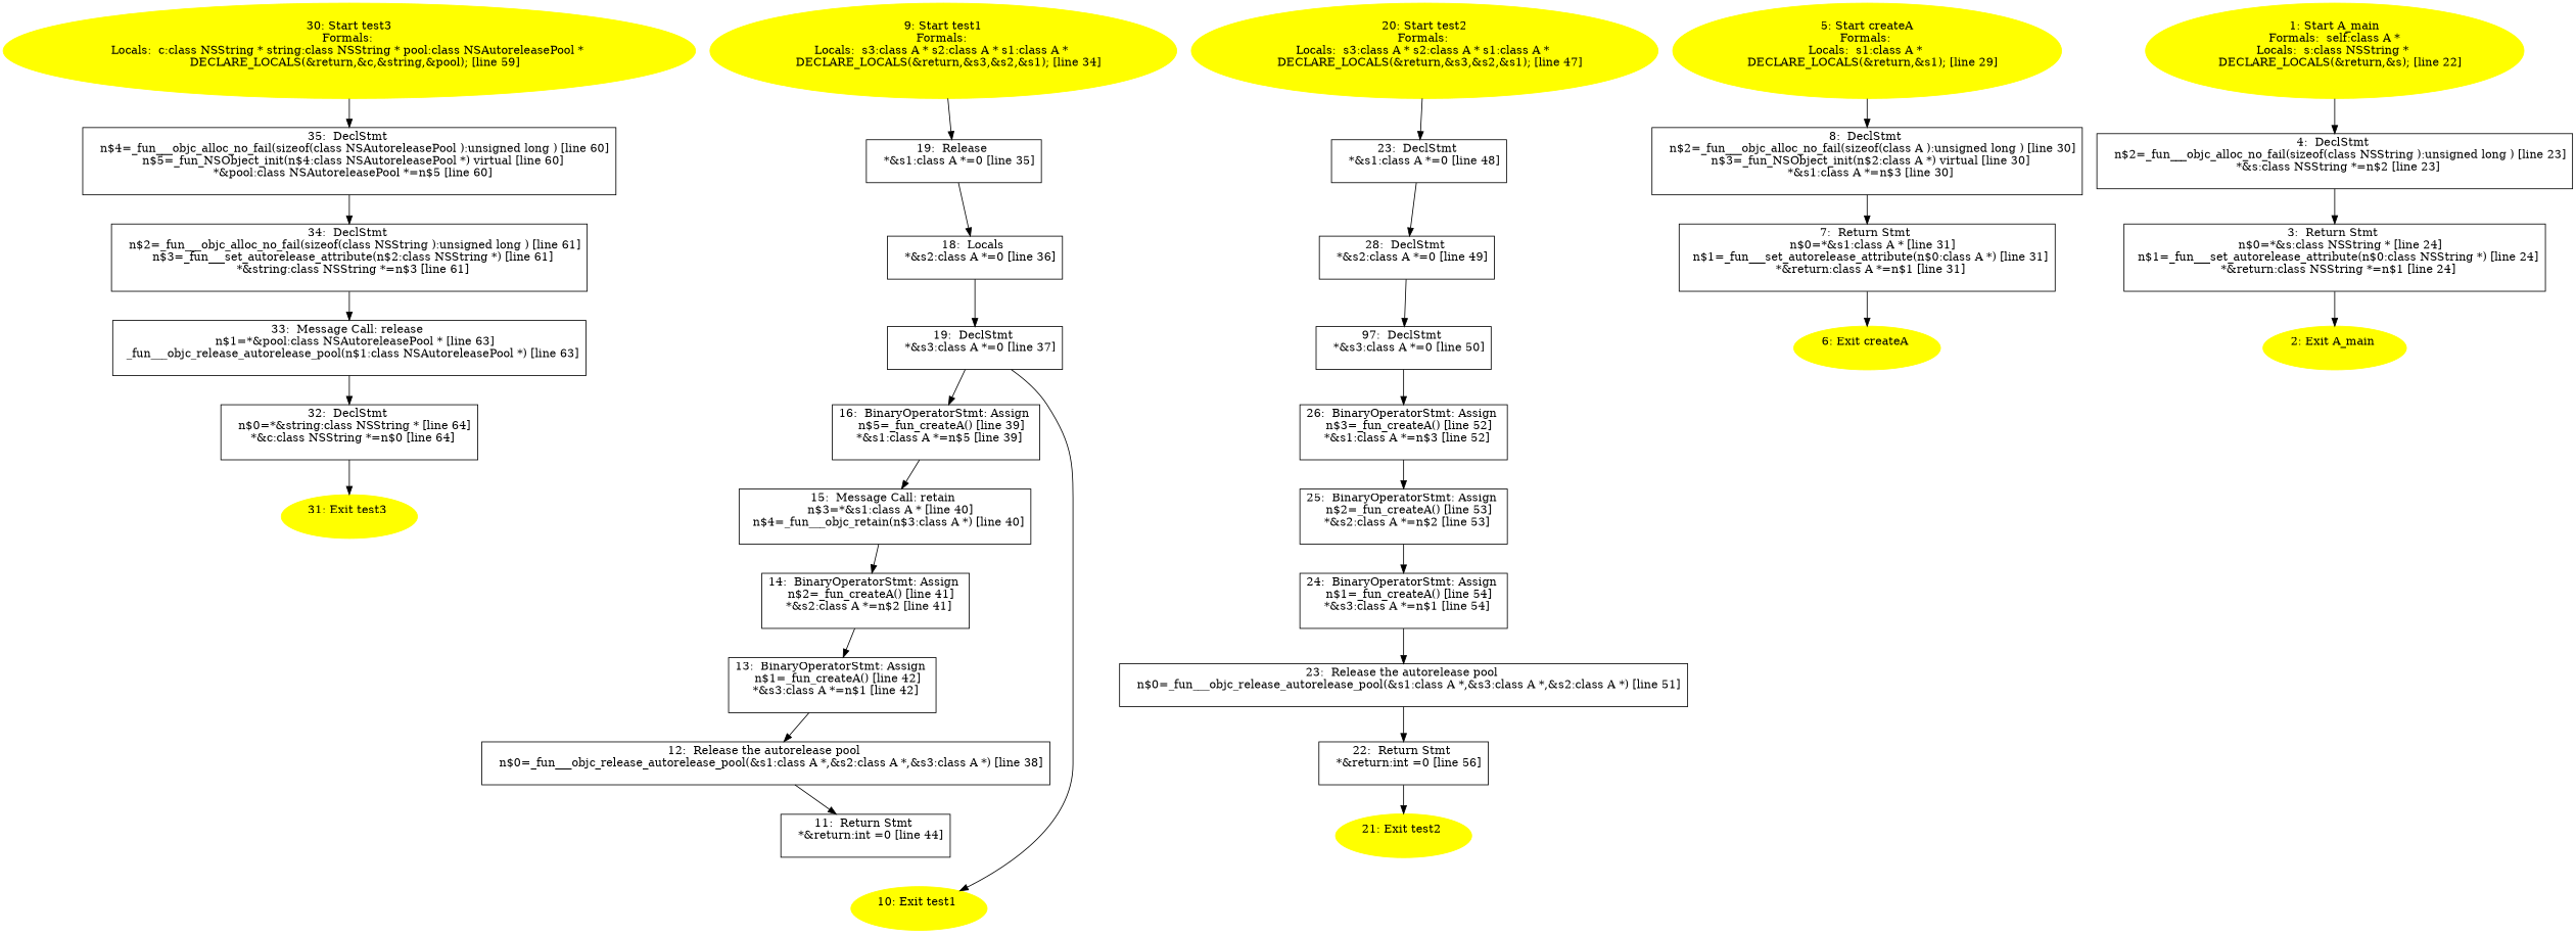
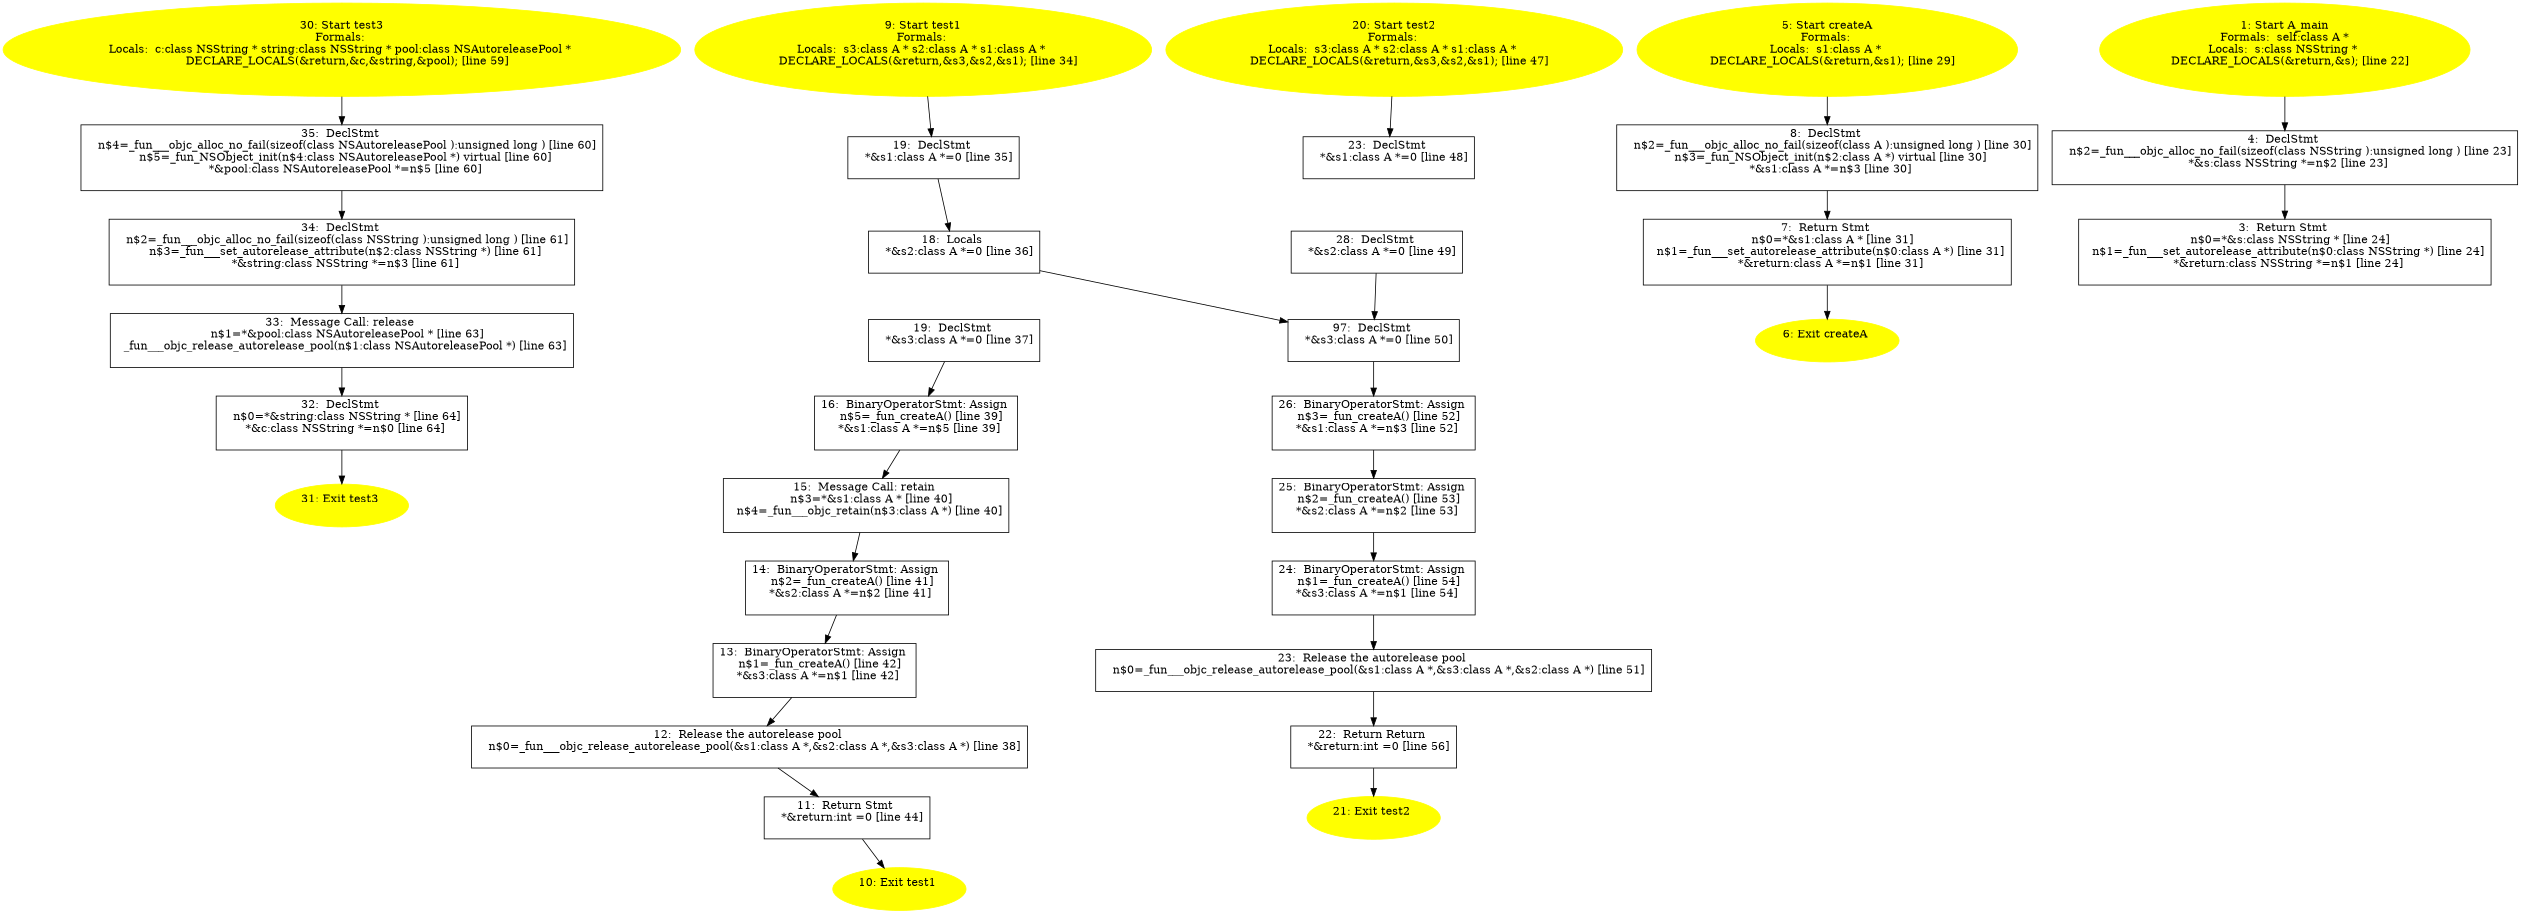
  digraph {
    node [shape=box]
    n1 [label="35:  DeclStmt \n   n$4=_fun___objc_alloc_no_fail(sizeof(class NSAutoreleasePool ):unsigned long ) [line 60]\n  n$5=_fun_NSObject_init(n$4:class NSAutoreleasePool *) virtual [line 60]\n  *&pool:class NSAutoreleasePool *=n$5 [line 60]\n "]
    n2 [label="34:  DeclStmt \n   n$2=_fun___objc_alloc_no_fail(sizeof(class NSString ):unsigned long ) [line 61]\n  n$3=_fun___set_autorelease_attribute(n$2:class NSString *) [line 61]\n  *&string:class NSString *=n$3 [line 61]\n "]
    n3 [label="33:  Message Call: release \n   n$1=*&pool:class NSAutoreleasePool * [line 63]\n  _fun___objc_release_autorelease_pool(n$1:class NSAutoreleasePool *) [line 63]\n "]
    n4 [label="32:  DeclStmt \n   n$0=*&string:class NSString * [line 64]\n  *&c:class NSString *=n$0 [line 64]\n "]
    n5 [color=yellow label="31: Exit test3 \n  " style=filled shape=""]
    n6 [color=yellow label="30: Start test3\nFormals: \nLocals:  c:class NSString * string:class NSString * pool:class NSAutoreleasePool * \n   DECLARE_LOCALS(&return,&c,&string,&pool); [line 59]\n " style=filled shape=""]
    n7 [label="23:  DeclStmt \n   *&s1:class A *=0 [line 48]\n "]
    n8 [label="28:  DeclStmt \n   *&s2:class A *=0 [line 49]\n "]
    n9 [label="97:  DeclStmt \n   *&s3:class A *=0 [line 50]\n "]
    n10 [label="26:  BinaryOperatorStmt: Assign \n   n$3=_fun_createA() [line 52]\n  *&s1:class A *=n$3 [line 52]\n "]
    n11 [label="25:  BinaryOperatorStmt: Assign \n   n$2=_fun_createA() [line 53]\n  *&s2:class A *=n$2 [line 53]\n "]
    n12 [label="24:  BinaryOperatorStmt: Assign \n   n$1=_fun_createA() [line 54]\n  *&s3:class A *=n$1 [line 54]\n "]
    n13 [label="23:  Release the autorelease pool \n   n$0=_fun___objc_release_autorelease_pool(&s1:class A *,&s3:class A *,&s2:class A *) [line 51]\n "]
-   n14 [label="22:  Return Stmt \n   *&return:int =0 [line 56]\n "]
+   n14 [label="22:  Return Return \n   *&return:int =0 [line 56]\n "]
    n15 [color=yellow label="21: Exit test2 \n  " style=filled shape=""]
    n16 [color=yellow label="20: Start test2\nFormals: \nLocals:  s3:class A * s2:class A * s1:class A * \n   DECLARE_LOCALS(&return,&s3,&s2,&s1); [line 47]\n " style=filled shape=""]
-   n17 [label="19:  Release \n   *&s1:class A *=0 [line 35]\n "]
+   n17 [label="19:  DeclStmt \n   *&s1:class A *=0 [line 35]\n "]
    n18 [label="18:  Locals \n   *&s2:class A *=0 [line 36]\n "]
    n19 [label="19:  DeclStmt \n   *&s3:class A *=0 [line 37]\n "]
    n20 [label="16:  BinaryOperatorStmt: Assign \n   n$5=_fun_createA() [line 39]\n  *&s1:class A *=n$5 [line 39]\n "]
    n21 [label="15:  Message Call: retain \n   n$3=*&s1:class A * [line 40]\n  n$4=_fun___objc_retain(n$3:class A *) [line 40]\n "]
    n22 [label="14:  BinaryOperatorStmt: Assign \n   n$2=_fun_createA() [line 41]\n  *&s2:class A *=n$2 [line 41]\n "]
    n23 [label="13:  BinaryOperatorStmt: Assign \n   n$1=_fun_createA() [line 42]\n  *&s3:class A *=n$1 [line 42]\n "]
    n24 [label="12:  Release the autorelease pool \n   n$0=_fun___objc_release_autorelease_pool(&s1:class A *,&s2:class A *,&s3:class A *) [line 38]\n "]
    n25 [label="11:  Return Stmt \n   *&return:int =0 [line 44]\n "]
    n26 [color=yellow label="10: Exit test1 \n  " style=filled shape=""]
    n27 [color=yellow label="9: Start test1\nFormals: \nLocals:  s3:class A * s2:class A * s1:class A * \n   DECLARE_LOCALS(&return,&s3,&s2,&s1); [line 34]\n " style=filled shape=""]
    n28 [label="8:  DeclStmt \n   n$2=_fun___objc_alloc_no_fail(sizeof(class A ):unsigned long ) [line 30]\n  n$3=_fun_NSObject_init(n$2:class A *) virtual [line 30]\n  *&s1:class A *=n$3 [line 30]\n "]
    n29 [label="7:  Return Stmt \n   n$0=*&s1:class A * [line 31]\n  n$1=_fun___set_autorelease_attribute(n$0:class A *) [line 31]\n  *&return:class A *=n$1 [line 31]\n "]
    n30 [color=yellow label="6: Exit createA \n  " style=filled shape=""]
    n31 [color=yellow label="5: Start createA\nFormals: \nLocals:  s1:class A * \n   DECLARE_LOCALS(&return,&s1); [line 29]\n " style=filled shape=""]
    n32 [label="4:  DeclStmt \n   n$2=_fun___objc_alloc_no_fail(sizeof(class NSString ):unsigned long ) [line 23]\n  *&s:class NSString *=n$2 [line 23]\n "]
    n33 [label="3:  Return Stmt \n   n$0=*&s:class NSString * [line 24]\n  n$1=_fun___set_autorelease_attribute(n$0:class NSString *) [line 24]\n  *&return:class NSString *=n$1 [line 24]\n "]
-   n34 [color=yellow label="2: Exit A_main \n  " style=filled shape=""]
    n35 [color=yellow label="1: Start A_main\nFormals:  self:class A *\nLocals:  s:class NSString * \n   DECLARE_LOCALS(&return,&s); [line 22]\n " style=filled shape=""]
    n1 -> n2
    n2 -> n3
    n3 -> n4
    n4 -> n5
    n6 -> n1
-   n7 -> n8
    n8 -> n9
    n9 -> n10
    n10 -> n11
    n11 -> n12
    n12 -> n13
    n13 -> n14
    n14 -> n15
    n16 -> n7
    n17 -> n18
-   n18 -> n19
+   n18 -> n9
    n19 -> n20
    n20 -> n21
    n21 -> n22
    n22 -> n23
    n23 -> n24
    n24 -> n25
-   n19 -> n26
+   n25 -> n26
    n27 -> n17
    n28 -> n29
    n29 -> n30
    n31 -> n28
    n32 -> n33
-   n33 -> n34
    n35 -> n32
  }
